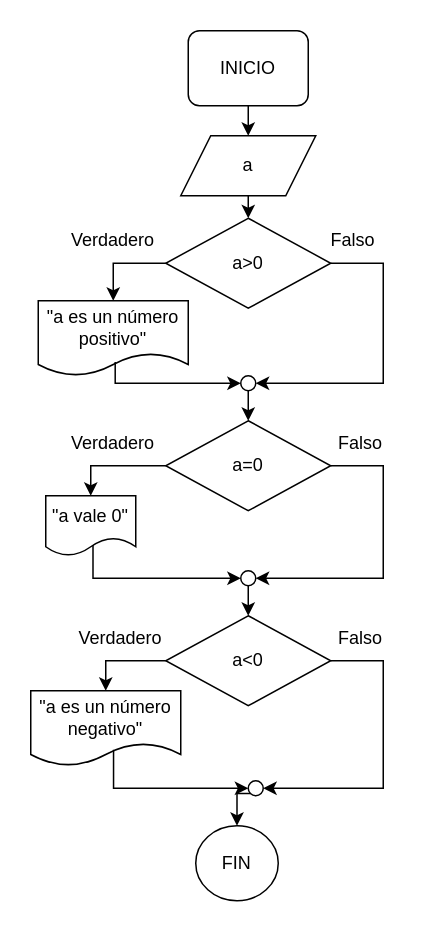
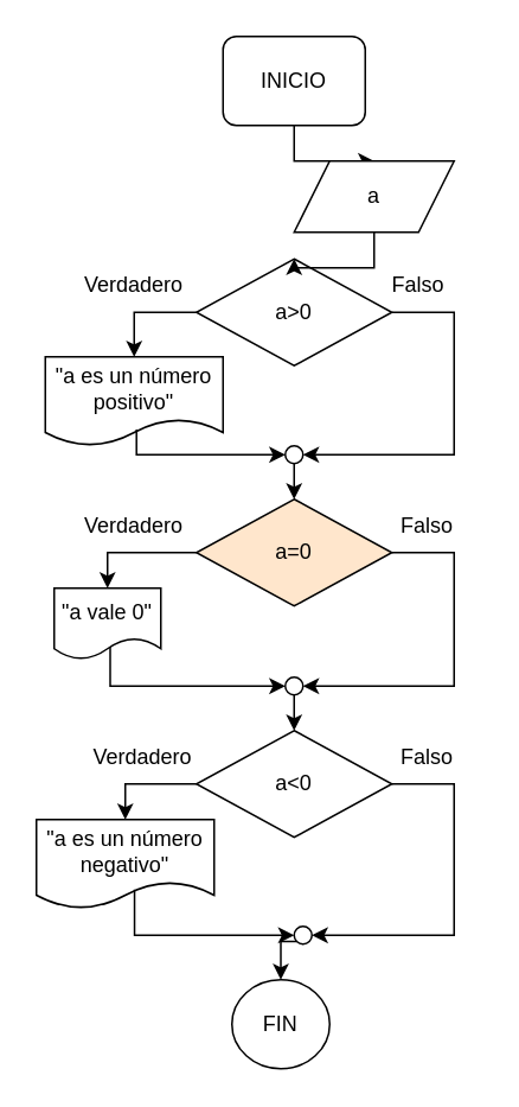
  <mxCell id="0" />
  <mxCell id="1" parent="0" />
  <mxCell id="2" style="edgeStyle=orthogonalEdgeStyle;rounded=0;orthogonalLoop=1;jettySize=auto;html=1;exitX=0.5;exitY=1;exitDx=0;exitDy=0;entryX=0.5;entryY=0;entryDx=0;entryDy=0;" edge="1" parent="1" source="3" target="7"><mxGeometry relative="1" as="geometry" /></mxCell>
  <mxCell id="3" value="INICIO" style="whiteSpace=wrap;html=1;rounded=1;" vertex="1" parent="1"><mxGeometry x="125" y="20" width="80" height="50" as="geometry" /></mxCell>
  <mxCell id="4" style="edgeStyle=orthogonalEdgeStyle;rounded=0;orthogonalLoop=1;jettySize=auto;html=1;exitX=0;exitY=0.5;exitDx=0;exitDy=0;entryX=0.5;entryY=0;entryDx=0;entryDy=0;" edge="1" parent="1" source="5" target="15"><mxGeometry relative="1" as="geometry" /></mxCell>
  <mxCell id="5" value="a&amp;gt;0" style="rhombus;whiteSpace=wrap;html=1;" vertex="1" parent="1"><mxGeometry x="110" y="145" width="110" height="60" as="geometry" /></mxCell>
  <mxCell id="6" style="edgeStyle=orthogonalEdgeStyle;rounded=0;orthogonalLoop=1;jettySize=auto;html=1;exitX=0.5;exitY=1;exitDx=0;exitDy=0;entryX=0.5;entryY=0;entryDx=0;entryDy=0;" edge="1" parent="1" source="7" target="5"><mxGeometry relative="1" as="geometry" /></mxCell>
- <mxCell id="7" value="a" style="shape=parallelogram;perimeter=parallelogramPerimeter;whiteSpace=wrap;html=1;fixedSize=1;" vertex="1" parent="1"><mxGeometry x="120" y="90" width="90" height="40" as="geometry" /></mxCell>
+ <mxCell id="7" value="a" style="shape=parallelogram;perimeter=parallelogramPerimeter;whiteSpace=wrap;html=1;fixedSize=1;" vertex="1" parent="1"><mxGeometry x="165" y="90" width="90" height="40" as="geometry" /></mxCell>
  <mxCell id="8" style="edgeStyle=orthogonalEdgeStyle;rounded=0;orthogonalLoop=1;jettySize=auto;html=1;exitX=0;exitY=0.5;exitDx=0;exitDy=0;entryX=0.5;entryY=0;entryDx=0;entryDy=0;" edge="1" parent="1" source="10" target="19"><mxGeometry relative="1" as="geometry" /></mxCell>
  <mxCell id="9" style="edgeStyle=orthogonalEdgeStyle;rounded=0;orthogonalLoop=1;jettySize=auto;html=1;exitX=1;exitY=0.5;exitDx=0;exitDy=0;entryX=1;entryY=0.5;entryDx=0;entryDy=0;" edge="1" parent="1" source="10" target="27"><mxGeometry relative="1" as="geometry"><Array as="points"><mxPoint x="255" y="310" /><mxPoint x="255" y="385" /></Array></mxGeometry></mxCell>
- <mxCell id="10" value="a=0" style="rhombus;whiteSpace=wrap;html=1;" vertex="1" parent="1"><mxGeometry x="110" y="280" width="110" height="60" as="geometry" /></mxCell>
+ <mxCell id="10" value="a=0" style="rhombus;whiteSpace=wrap;html=1;fillColor=#ffe6cc;" vertex="1" parent="1"><mxGeometry x="110" y="280" width="110" height="60" as="geometry" /></mxCell>
  <mxCell id="11" value="Verdadero" style="text;html=1;strokeColor=none;fillColor=none;align=center;verticalAlign=middle;whiteSpace=wrap;rounded=0;" vertex="1" parent="1"><mxGeometry x="45" y="145" width="60" height="30" as="geometry" /></mxCell>
  <mxCell id="12" style="edgeStyle=orthogonalEdgeStyle;rounded=0;orthogonalLoop=1;jettySize=auto;html=1;exitX=0.25;exitY=1;exitDx=0;exitDy=0;entryX=1;entryY=0.5;entryDx=0;entryDy=0;" edge="1" parent="1" source="13" target="18"><mxGeometry relative="1" as="geometry"><Array as="points"><mxPoint x="255" y="175" /><mxPoint x="255" y="255" /></Array></mxGeometry></mxCell>
  <mxCell id="13" value="Falso" style="text;html=1;strokeColor=none;fillColor=none;align=center;verticalAlign=middle;whiteSpace=wrap;rounded=0;" vertex="1" parent="1"><mxGeometry x="205" y="145" width="60" height="30" as="geometry" /></mxCell>
  <mxCell id="14" value="Verdadero" style="text;html=1;strokeColor=none;fillColor=none;align=center;verticalAlign=middle;whiteSpace=wrap;rounded=0;" vertex="1" parent="1"><mxGeometry x="45" y="280" width="60" height="30" as="geometry" /></mxCell>
  <mxCell id="15" value="&quot;a es un número positivo&quot;" style="shape=document;whiteSpace=wrap;html=1;boundedLbl=1;" vertex="1" parent="1"><mxGeometry x="25" y="200" width="100" height="50" as="geometry" /></mxCell>
  <mxCell id="16" style="edgeStyle=orthogonalEdgeStyle;rounded=0;orthogonalLoop=1;jettySize=auto;html=1;exitX=0.5;exitY=1;exitDx=0;exitDy=0;entryX=0.5;entryY=0;entryDx=0;entryDy=0;" edge="1" parent="1" source="18" target="10"><mxGeometry relative="1" as="geometry" /></mxCell>
  <mxCell id="17" style="edgeStyle=orthogonalEdgeStyle;rounded=0;orthogonalLoop=1;jettySize=auto;html=1;exitX=0;exitY=0.5;exitDx=0;exitDy=0;entryX=0.513;entryY=0.817;entryDx=0;entryDy=0;entryPerimeter=0;startArrow=classic;startFill=1;endArrow=none;endFill=0;" edge="1" parent="1" source="18" target="15"><mxGeometry relative="1" as="geometry"><Array as="points"><mxPoint x="76" y="255" /></Array></mxGeometry></mxCell>
  <mxCell id="18" value="" style="ellipse;whiteSpace=wrap;html=1;aspect=fixed;" vertex="1" parent="1"><mxGeometry x="160" y="250" width="10" height="10" as="geometry" /></mxCell>
  <mxCell id="19" value="&quot;a vale 0&quot;" style="shape=document;whiteSpace=wrap;html=1;boundedLbl=1;" vertex="1" parent="1"><mxGeometry x="30" y="330" width="60" height="40" as="geometry" /></mxCell>
  <mxCell id="20" value="Falso" style="text;html=1;strokeColor=none;fillColor=none;align=center;verticalAlign=middle;whiteSpace=wrap;rounded=0;" vertex="1" parent="1"><mxGeometry x="210" y="280" width="60" height="30" as="geometry" /></mxCell>
  <mxCell id="21" style="edgeStyle=orthogonalEdgeStyle;rounded=0;orthogonalLoop=1;jettySize=auto;html=1;exitX=0;exitY=0.5;exitDx=0;exitDy=0;entryX=0.5;entryY=0;entryDx=0;entryDy=0;" edge="1" parent="1" source="23" target="29"><mxGeometry relative="1" as="geometry" /></mxCell>
  <mxCell id="22" style="edgeStyle=orthogonalEdgeStyle;rounded=0;orthogonalLoop=1;jettySize=auto;html=1;exitX=1;exitY=0.5;exitDx=0;exitDy=0;entryX=1;entryY=0.5;entryDx=0;entryDy=0;" edge="1" parent="1" source="23" target="33"><mxGeometry relative="1" as="geometry"><Array as="points"><mxPoint x="255" y="440" /><mxPoint x="255" y="525" /></Array></mxGeometry></mxCell>
  <mxCell id="23" value="a&amp;lt;0" style="rhombus;whiteSpace=wrap;html=1;" vertex="1" parent="1"><mxGeometry x="110" y="410" width="110" height="60" as="geometry" /></mxCell>
  <mxCell id="24" value="Verdadero" style="text;html=1;strokeColor=none;fillColor=none;align=center;verticalAlign=middle;whiteSpace=wrap;rounded=0;" vertex="1" parent="1"><mxGeometry x="50" y="410" width="60" height="30" as="geometry" /></mxCell>
  <mxCell id="25" style="edgeStyle=orthogonalEdgeStyle;rounded=0;orthogonalLoop=1;jettySize=auto;html=1;exitX=0;exitY=0.5;exitDx=0;exitDy=0;entryX=0.525;entryY=0.819;entryDx=0;entryDy=0;entryPerimeter=0;startArrow=classic;startFill=1;endArrow=none;endFill=0;" edge="1" parent="1" source="27" target="19"><mxGeometry relative="1" as="geometry"><Array as="points"><mxPoint x="62" y="385" /></Array></mxGeometry></mxCell>
  <mxCell id="26" style="edgeStyle=orthogonalEdgeStyle;rounded=0;orthogonalLoop=1;jettySize=auto;html=1;exitX=0.5;exitY=1;exitDx=0;exitDy=0;entryX=0.5;entryY=0;entryDx=0;entryDy=0;" edge="1" parent="1" source="27" target="23"><mxGeometry relative="1" as="geometry" /></mxCell>
  <mxCell id="27" value="" style="ellipse;whiteSpace=wrap;html=1;aspect=fixed;" vertex="1" parent="1"><mxGeometry x="160" y="380" width="10" height="10" as="geometry" /></mxCell>
  <mxCell id="28" value="Falso" style="text;html=1;strokeColor=none;fillColor=none;align=center;verticalAlign=middle;whiteSpace=wrap;rounded=0;" vertex="1" parent="1"><mxGeometry x="210" y="410" width="60" height="30" as="geometry" /></mxCell>
  <mxCell id="29" value="&quot;a es un número negativo&quot;" style="shape=document;whiteSpace=wrap;html=1;boundedLbl=1;" vertex="1" parent="1"><mxGeometry x="20" y="460" width="100" height="50" as="geometry" /></mxCell>
  <mxCell id="30" value="FIN" style="ellipse;whiteSpace=wrap;html=1;" vertex="1" parent="1"><mxGeometry x="130" y="550" width="55" height="50" as="geometry" /></mxCell>
  <mxCell id="31" style="edgeStyle=orthogonalEdgeStyle;rounded=0;orthogonalLoop=1;jettySize=auto;html=1;exitX=0;exitY=1;exitDx=0;exitDy=0;entryX=0.5;entryY=0;entryDx=0;entryDy=0;" edge="1" parent="1" source="33" target="30"><mxGeometry relative="1" as="geometry" /></mxCell>
  <mxCell id="32" style="edgeStyle=orthogonalEdgeStyle;rounded=0;orthogonalLoop=1;jettySize=auto;html=1;exitX=0;exitY=0.5;exitDx=0;exitDy=0;entryX=0.552;entryY=0.787;entryDx=0;entryDy=0;entryPerimeter=0;startArrow=classic;startFill=1;endArrow=none;endFill=0;" edge="1" parent="1" source="33" target="29"><mxGeometry relative="1" as="geometry"><Array as="points"><mxPoint x="75" y="525" /></Array></mxGeometry></mxCell>
  <mxCell id="33" value="" style="ellipse;whiteSpace=wrap;html=1;aspect=fixed;" vertex="1" parent="1"><mxGeometry x="165" y="520" width="10" height="10" as="geometry" /></mxCell>
